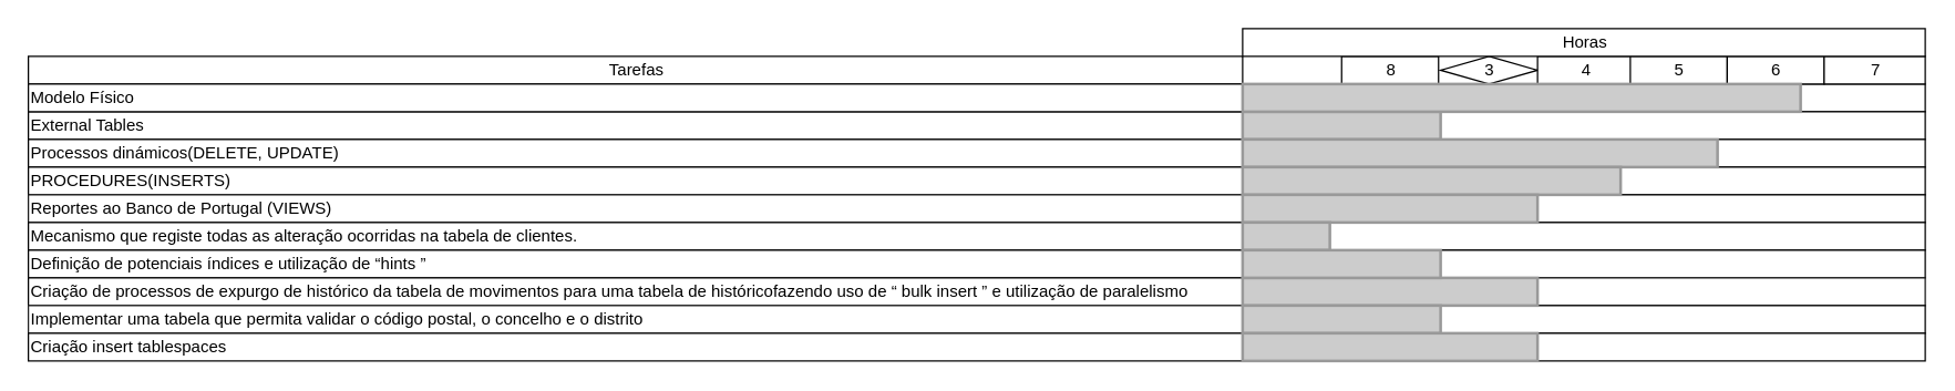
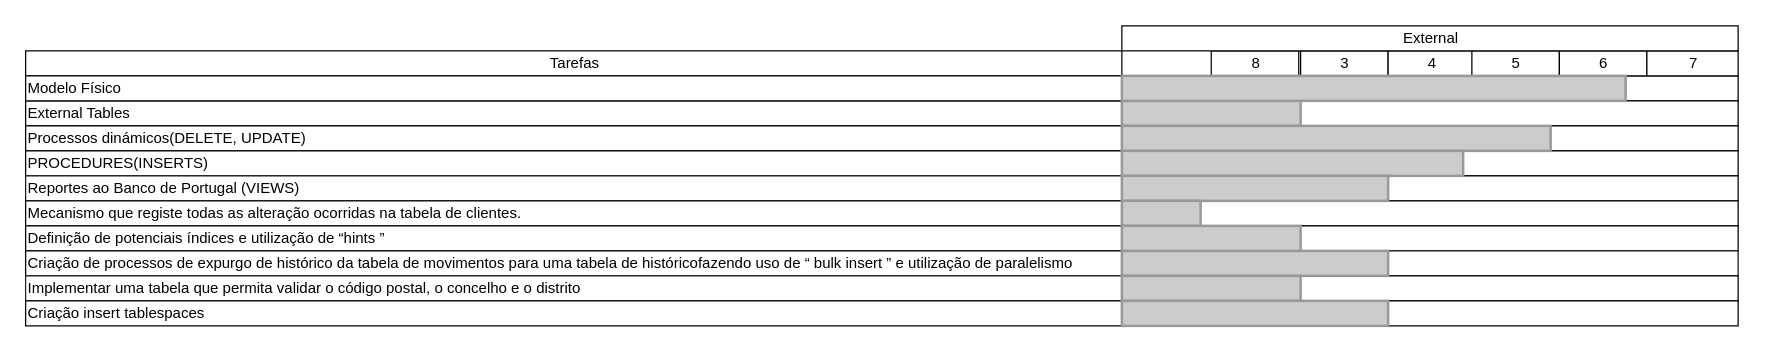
  <mxCell id="0" style=";html=1;" />
  <mxCell id="1" style=";html=1;" parent="0" />
  <mxCell id="2" value="" style="align=left;strokeColor=#000000;html=1;" vertex="1" parent="1"><mxGeometry x="897" y="60" width="493" height="20" as="geometry" /></mxCell>
  <mxCell id="3" value="&lt;div&gt;&lt;span style=&quot;background-color: initial;&quot;&gt;External Tables&lt;/span&gt;&lt;/div&gt;" style="align=left;strokeColor=#000000;html=1;" parent="1" vertex="1"><mxGeometry x="20" y="80" width="877" height="20" as="geometry" /></mxCell>
  <mxCell id="4" value="Processos dinámicos(DELETE, UPDATE)" style="align=left;strokeColor=#000000;html=1;" parent="1" vertex="1"><mxGeometry x="20" y="100" width="877" height="20" as="geometry" /></mxCell>
  <mxCell id="5" value="PROCEDURES(INSERTS)" style="align=left;strokeColor=#000000;html=1;" parent="1" vertex="1"><mxGeometry x="20" y="120" width="877" height="20" as="geometry" /></mxCell>
  <mxCell id="6" value="Reportes ao Banco de Portugal (VIEWS)" style="align=left;strokeColor=#191919;html=1;" parent="1" vertex="1"><mxGeometry x="20" y="140" width="877" height="20" as="geometry" /></mxCell>
  <mxCell id="7" value="&lt;div&gt;Mecanismo que registe todas as alteração ocorridas na tabela de clientes.&amp;nbsp;&lt;/div&gt;" style="align=left;strokeColor=#000000;html=1;" parent="1" vertex="1"><mxGeometry x="20" y="160" width="877" height="20" as="geometry" /></mxCell>
  <mxCell id="8" value="&lt;div&gt;Definição de potenciais índices e utilização de “&lt;span style=&quot;background-color: initial;&quot;&gt;hints ”&lt;/span&gt;&lt;/div&gt;" style="align=left;strokeColor=#000000;html=1;" parent="1" vertex="1"><mxGeometry x="20" y="180" width="877" height="20" as="geometry" /></mxCell>
  <mxCell id="9" value="Tarefas" style="strokeWidth=1;fontStyle=0;html=1;strokeColor=#000000;" parent="1" vertex="1"><mxGeometry x="20" y="40" width="877" height="20" as="geometry" /></mxCell>
  <mxCell id="10" value="&lt;div&gt;Criação de processos de expurgo de histórico da tabela de movimentos para uma tabela de histórico&lt;span style=&quot;background-color: initial;&quot;&gt;fazendo uso de “ bulk insert ” e utilização de paralelismo&lt;/span&gt;&lt;/div&gt;" style="align=left;strokeColor=#000000;html=1;" parent="1" vertex="1"><mxGeometry x="20" y="200" width="877" height="20" as="geometry" /></mxCell>
  <mxCell id="11" value="Implementar uma tabela que permita validar o código postal, o concelho e o distrito" style="align=left;strokeColor=#212121;html=1;" parent="1" vertex="1"><mxGeometry x="20" y="220" width="877" height="20" as="geometry" /></mxCell>
  <mxCell id="12" value="" style="align=left;strokeColor=#000000;html=1;" parent="1" vertex="1"><mxGeometry x="897" y="80" width="493" height="20" as="geometry" /></mxCell>
  <mxCell id="13" value="8" style="strokeWidth=1;fontStyle=0;html=1;strokeColor=#000000;" parent="1" vertex="1"><mxGeometry x="968.5" y="40" width="70" height="20" as="geometry" /></mxCell>
- <mxCell id="14" value="3" style="rhombus;strokeWidth=1;fontStyle=0;html=1;strokeColor=#000000;" parent="1" vertex="1"><mxGeometry x="1040" y="40" width="70" height="20" as="geometry" /></mxCell>
+ <mxCell id="14" value="3" style="strokeWidth=1;fontStyle=0;html=1;strokeColor=#000000;" parent="1" vertex="1"><mxGeometry x="1040" y="40" width="70" height="20" as="geometry" /></mxCell>
  <mxCell id="15" value="4" style="strokeWidth=1;fontStyle=0;html=1;strokeColor=#000000;" parent="1" vertex="1"><mxGeometry x="1110" y="40" width="70" height="20" as="geometry" /></mxCell>
  <mxCell id="16" value="5" style="strokeWidth=1;fontStyle=0;html=1;strokeColor=#000000;" parent="1" vertex="1"><mxGeometry x="1177" y="40" width="70" height="20" as="geometry" /></mxCell>
  <mxCell id="17" value="6" style="strokeWidth=1;fontStyle=0;html=1;strokeColor=#000000;" parent="1" vertex="1"><mxGeometry x="1247" y="40" width="70" height="20" as="geometry" /></mxCell>
  <mxCell id="18" value="7" style="strokeWidth=1;fontStyle=0;html=1;strokeColor=#000000;" parent="1" vertex="1"><mxGeometry x="1317" y="40" width="73" height="20" as="geometry" /></mxCell>
  <mxCell id="19" value="" style="align=left;strokeColor=#000000;html=1;" parent="1" vertex="1"><mxGeometry x="897" y="100" width="493" height="20" as="geometry" /></mxCell>
  <mxCell id="20" value="" style="align=left;strokeColor=#000000;html=1;" parent="1" vertex="1"><mxGeometry x="897" y="120" width="493" height="20" as="geometry" /></mxCell>
  <mxCell id="21" value="" style="align=left;strokeColor=#000000;html=1;" parent="1" vertex="1"><mxGeometry x="897" y="140" width="493" height="20" as="geometry" /></mxCell>
  <mxCell id="22" value="" style="align=left;strokeColor=#000000;html=1;" parent="1" vertex="1"><mxGeometry x="897" y="160" width="493" height="20" as="geometry" /></mxCell>
  <mxCell id="23" value="" style="align=left;strokeColor=#000000;html=1;" parent="1" vertex="1"><mxGeometry x="897" y="180" width="493" height="20" as="geometry" /></mxCell>
  <mxCell id="24" value="" style="align=left;strokeColor=#191919;html=1;" parent="1" vertex="1"><mxGeometry x="897" y="200" width="493" height="20" as="geometry" /></mxCell>
  <mxCell id="25" value="" style="align=left;strokeColor=#000000;html=1;" parent="1" vertex="1"><mxGeometry x="897" y="220" width="493" height="20" as="geometry" /></mxCell>
  <mxCell id="26" value="" style="whiteSpace=wrap;html=1;strokeWidth=2;fillColor=#CCCCCC;gradientColor=none;fontSize=14;align=center;strokeColor=#999999;" parent="1" vertex="1"><mxGeometry x="897" y="80" width="143" height="20" as="geometry" /></mxCell>
  <mxCell id="27" value="" style="whiteSpace=wrap;html=1;strokeWidth=2;fillColor=#CCCCCC;gradientColor=none;fontSize=14;align=center;strokeColor=#999999;" parent="1" vertex="1"><mxGeometry x="897" y="100" width="343" height="20" as="geometry" /></mxCell>
  <mxCell id="28" value="" style="whiteSpace=wrap;html=1;strokeWidth=2;fillColor=#CCCCCC;gradientColor=none;fontSize=14;align=center;strokeColor=#999999;" parent="1" vertex="1"><mxGeometry x="897" y="120" width="273" height="20" as="geometry" /></mxCell>
  <mxCell id="29" value="" style="whiteSpace=wrap;html=1;strokeWidth=2;fillColor=#CCCCCC;gradientColor=none;fontSize=14;align=center;strokeColor=#999999;" parent="1" vertex="1"><mxGeometry x="897" y="140" width="213" height="20" as="geometry" /></mxCell>
  <mxCell id="30" value="Criação insert tablespaces" style="align=left;strokeColor=#030303;html=1;" vertex="1" parent="1"><mxGeometry x="20" y="240" width="877" height="20" as="geometry" /></mxCell>
  <mxCell id="31" value="" style="align=left;strokeColor=#000000;html=1;" vertex="1" parent="1"><mxGeometry x="897" y="240" width="493" height="20" as="geometry" /></mxCell>
  <mxCell id="32" value="" style="whiteSpace=wrap;html=1;strokeWidth=2;fillColor=#CCCCCC;gradientColor=none;fontSize=14;align=center;strokeColor=#999999;" vertex="1" parent="1"><mxGeometry x="897" y="160" width="63" height="20" as="geometry" /></mxCell>
  <mxCell id="33" value="" style="whiteSpace=wrap;html=1;strokeWidth=2;fillColor=#CCCCCC;gradientColor=none;fontSize=14;align=center;strokeColor=#999999;" vertex="1" parent="1"><mxGeometry x="897" y="200" width="213" height="20" as="geometry" /></mxCell>
  <mxCell id="34" value="" style="whiteSpace=wrap;html=1;strokeWidth=2;fillColor=#CCCCCC;gradientColor=none;fontSize=14;align=center;strokeColor=#999999;" vertex="1" parent="1"><mxGeometry x="897" y="220" width="143" height="20" as="geometry" /></mxCell>
  <mxCell id="35" value="" style="whiteSpace=wrap;html=1;strokeWidth=2;fillColor=#CCCCCC;gradientColor=none;fontSize=14;align=center;strokeColor=#999999;" vertex="1" parent="1"><mxGeometry x="897" y="240" width="213" height="20" as="geometry" /></mxCell>
- <mxCell id="36" value="Horas" style="strokeWidth=1;fontStyle=0;html=1;strokeColor=#000000;" vertex="1" parent="1"><mxGeometry x="897" y="20" width="493" height="20" as="geometry" /></mxCell>
+ <mxCell id="36" value="External" style="strokeWidth=1;fontStyle=0;html=1;strokeColor=#000000;" vertex="1" parent="1"><mxGeometry x="897" y="20" width="493" height="20" as="geometry" /></mxCell>
  <mxCell id="37" value="Modelo Físico" style="align=left;strokeColor=#030303;html=1;" vertex="1" parent="1"><mxGeometry x="20" y="60" width="877" height="20" as="geometry" /></mxCell>
  <mxCell id="38" value="" style="whiteSpace=wrap;html=1;strokeWidth=2;fillColor=#CCCCCC;gradientColor=none;fontSize=14;align=center;strokeColor=#999999;" vertex="1" parent="1"><mxGeometry x="897" y="60" width="403" height="20" as="geometry" /></mxCell>
  <mxCell id="39" value="" style="whiteSpace=wrap;html=1;strokeWidth=2;fillColor=#CCCCCC;gradientColor=none;fontSize=14;align=center;strokeColor=#999999;" vertex="1" parent="1"><mxGeometry x="897" y="180" width="143" height="20" as="geometry" /></mxCell>
